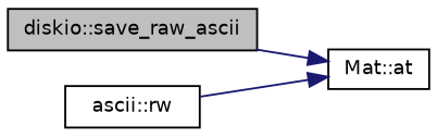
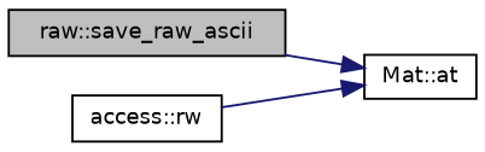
  digraph {
    rankdir=LR
    node [color=black fillcolor=white fontname=Helvetica fontsize=10 shape=record style=filled]
    edge [color=midnightblue fontname=Helvetica fontsize=10 labelfontname=Helvetica labelfontsize=10 style=solid]
-   n1 [fillcolor=grey75 fontcolor=black height=0.2 label="diskio::save_raw_ascii" width=0.4]
+   n1 [fillcolor=grey75 fontcolor=black height=0.2 label="raw::save_raw_ascii" width=0.4]
    n2 [height=0.2 label="Mat::at" width=0.4]
-   n3 [height=0.2 label="ascii::rw" width=0.4]
+   n3 [height=0.2 label="access::rw" width=0.4]
    n1 -> n2
    n3 -> n2
  }
